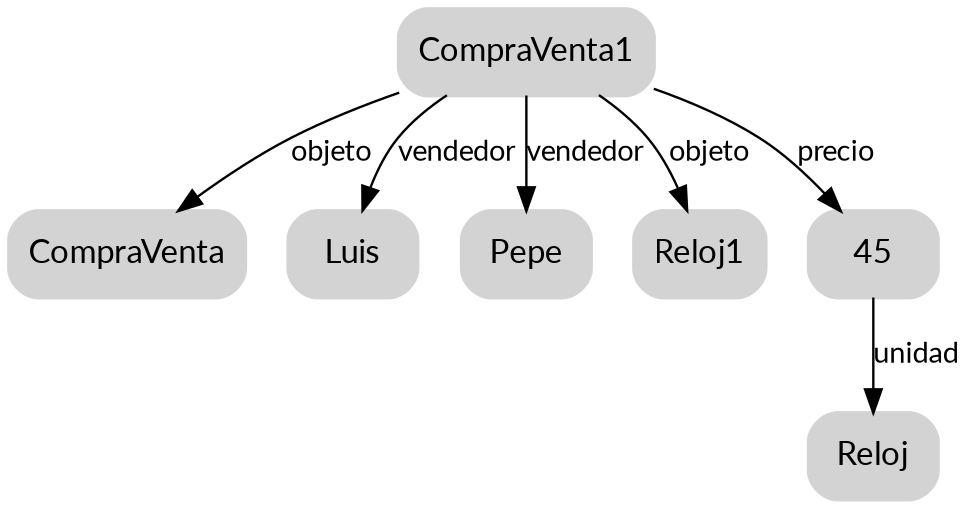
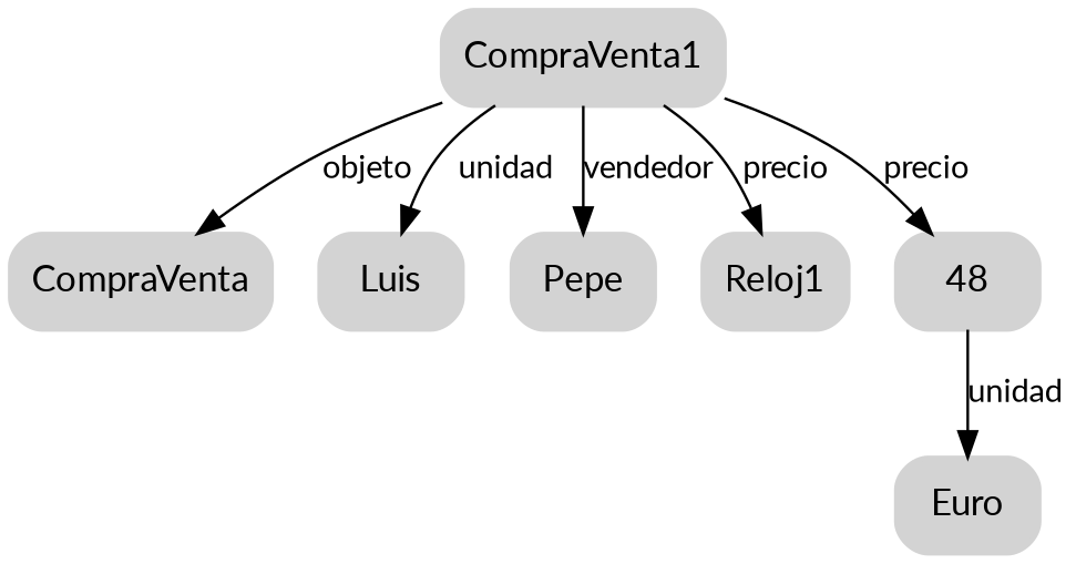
  digraph {
    fontname=Lato
    node [color=lightgray fontname=Lato shape=box style="rounded,filled,bold"]
    edge [fontname=Lato fontsize=12 weight=2]
    n1 [label=CompraVenta1]
    n2 [label=CompraVenta]
    n3 [label=Luis]
    n4 [label=Pepe]
    n5 [label=Reloj1]
-   n6 [label=45]
-   n7 [label=Reloj]
+   n6 [label=48]
+   n7 [label=Euro]
    n1 -> n2 [label=objeto]
-   n1 -> n3 [label=vendedor]
+   n1 -> n3 [label=unidad]
    n1 -> n4 [label=vendedor]
-   n1 -> n5 [label=objeto]
+   n1 -> n5 [label=precio]
    n1 -> n6 [label=precio]
    n6 -> n7 [label=unidad]
  }
